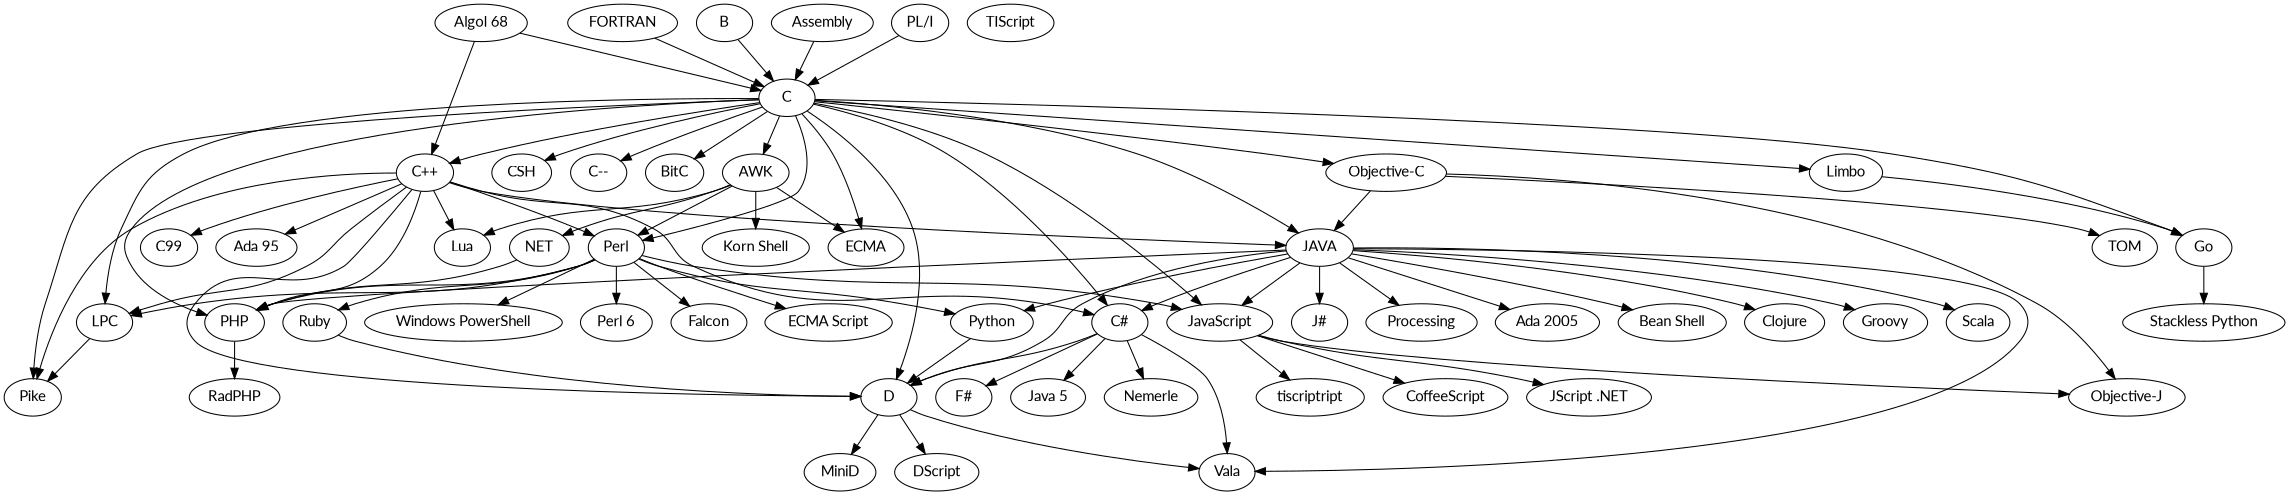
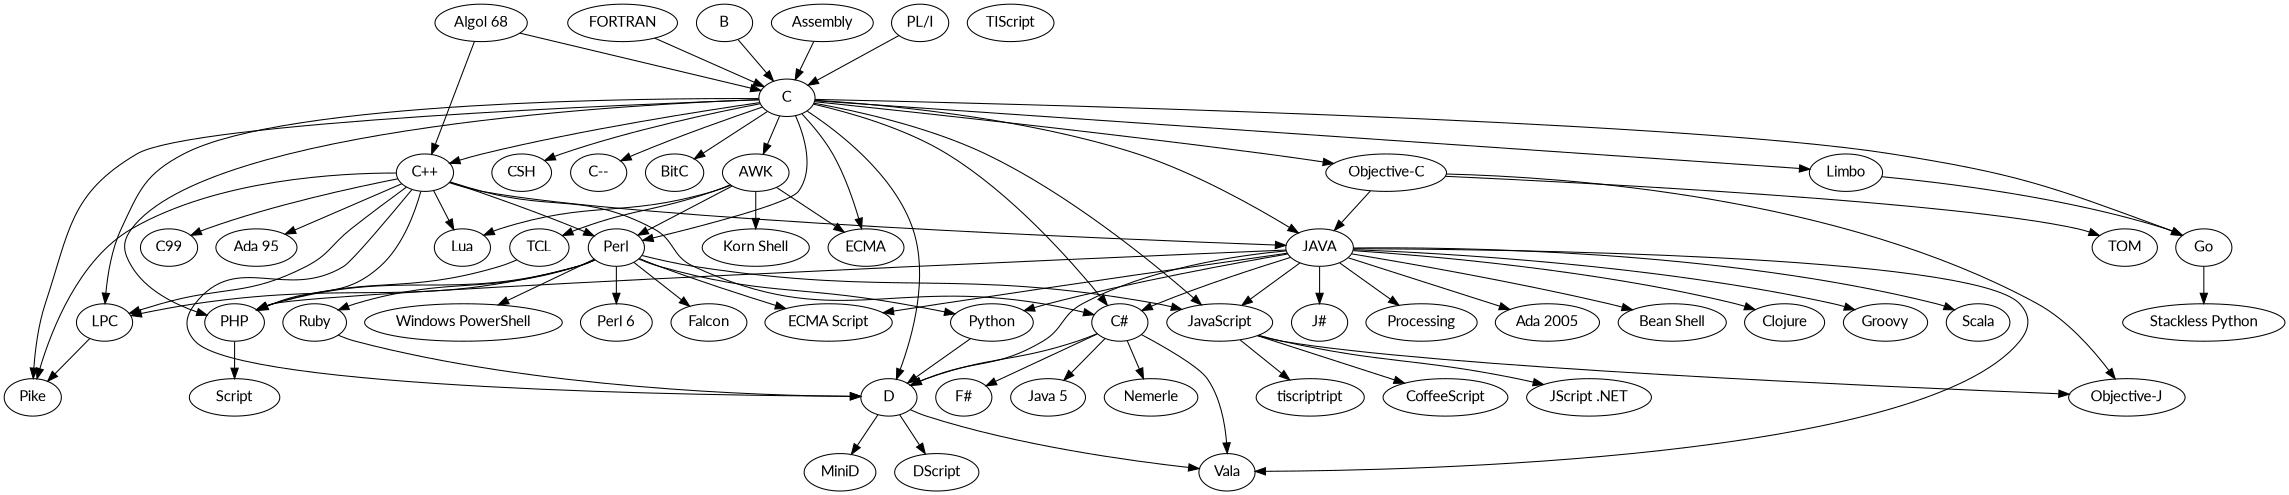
  strict digraph {
    fontname=Lato
    rankdir=TB
    node [fontname=Lato]
    edge [fontname=Lato]
    n1 [label=B]
    n2 [label=C]
    n3 [label=ECMA]
    n4 [label=AWK]
    n5 [label=CSH]
    n6 [label="C++"]
    n7 [label="C--"]
    n8 [label="C#"]
    n9 [label="Objective-C"]
    n10 [label=BitC]
    n11 [label=D]
    n12 [label=Go]
    n13 [label=JAVA]
    n14 [label=JavaScript]
    n15 [label=Limbo]
    n16 [label=LPC]
    n17 [label=Perl]
    n18 [label=PHP]
    n19 [label=Pike]
-   n20 [label=NET]
+   n20 [label=TCL]
    n21 [label="Korn Shell"]
    n22 [label=Lua]
    n23 [label=C99]
    n24 [label="Ada 95"]
    n25 [label="F#"]
    n26 [label="Java 5"]
    n27 [label=Nemerle]
    n28 [label=Vala]
    n29 [label=TOM]
    n30 [label="Objective-J"]
    n31 [label=MiniD]
    n32 [label=DScript]
    n33 [label="Stackless Python"]
    n34 [label=Processing]
    n35 [label=Python]
    n36 [label="Ada 2005"]
    n37 [label="Bean Shell"]
    n38 [label=Clojure]
    n39 [label="ECMA Script"]
    n40 [label=Groovy]
    n41 [label=Scala]
    n42 [label="J#"]
    n43 [label=CoffeeScript]
    n44 [label="JScript .NET"]
    tiscriptript
    n46 [label=Falcon]
    n47 [label=Ruby]
    n48 [label="Windows PowerShell"]
    n49 [label="Perl 6"]
-   n50 [label=RadPHP]
+   n50 [label=Script]
    n51 [label="Algol 68"]
    n52 [label=Assembly]
    n53 [label="PL/I"]
    n54 [label=FORTRAN]
    n55 [label=TIScript]
    n1 -> n2
    n2 -> n3
    n2 -> n4
    n2 -> n5
    n2 -> n6
    n2 -> n7
    n2 -> n8
    n2 -> n9
    n2 -> n10
    n2 -> n11
    n2 -> n12
    n2 -> n13
    n2 -> n14
    n2 -> n15
    n2 -> n16
    n2 -> n17
    n2 -> n18
    n2 -> n19
    n4 -> n3
    n4 -> n17
    n4 -> n20
    n4 -> n21
    n4 -> n22
    n6 -> n8
    n6 -> n11
    n6 -> n13
    n6 -> n16
    n6 -> n17
    n6 -> n18
    n6 -> n19
    n6 -> n22
    n6 -> n23
    n6 -> n24
    n8 -> n11
    n8 -> n25
    n8 -> n26
    n8 -> n27
    n8 -> n28
    n9 -> n13
    n9 -> n29
    n9 -> n30
    n11 -> n28
    n11 -> n31
    n11 -> n32
    n12 -> n33
    n13 -> n8
    n13 -> n11
    n13 -> n14
    n13 -> n18
    n13 -> n28
    n13 -> n34
    n13 -> n35
    n13 -> n36
    n13 -> n37
    n13 -> n38
+   n13 -> n39
    n13 -> n40
    n13 -> n41
    n13 -> n42
    n14 -> n30
    n14 -> n43
    n14 -> n44
    n14 -> tiscriptript
    n15 -> n12
    n16 -> n19
    n17 -> n14
    n17 -> n16
    n17 -> n18
    n17 -> n35
    n17 -> n39
    n17 -> n46
    n17 -> n47
    n17 -> n48
    n17 -> n49
    n18 -> n50
    n20 -> n18
    n35 -> n11
    n47 -> n11
    n51 -> n2
    n51 -> n6
    n52 -> n2
    n53 -> n2
    n54 -> n2
  }
